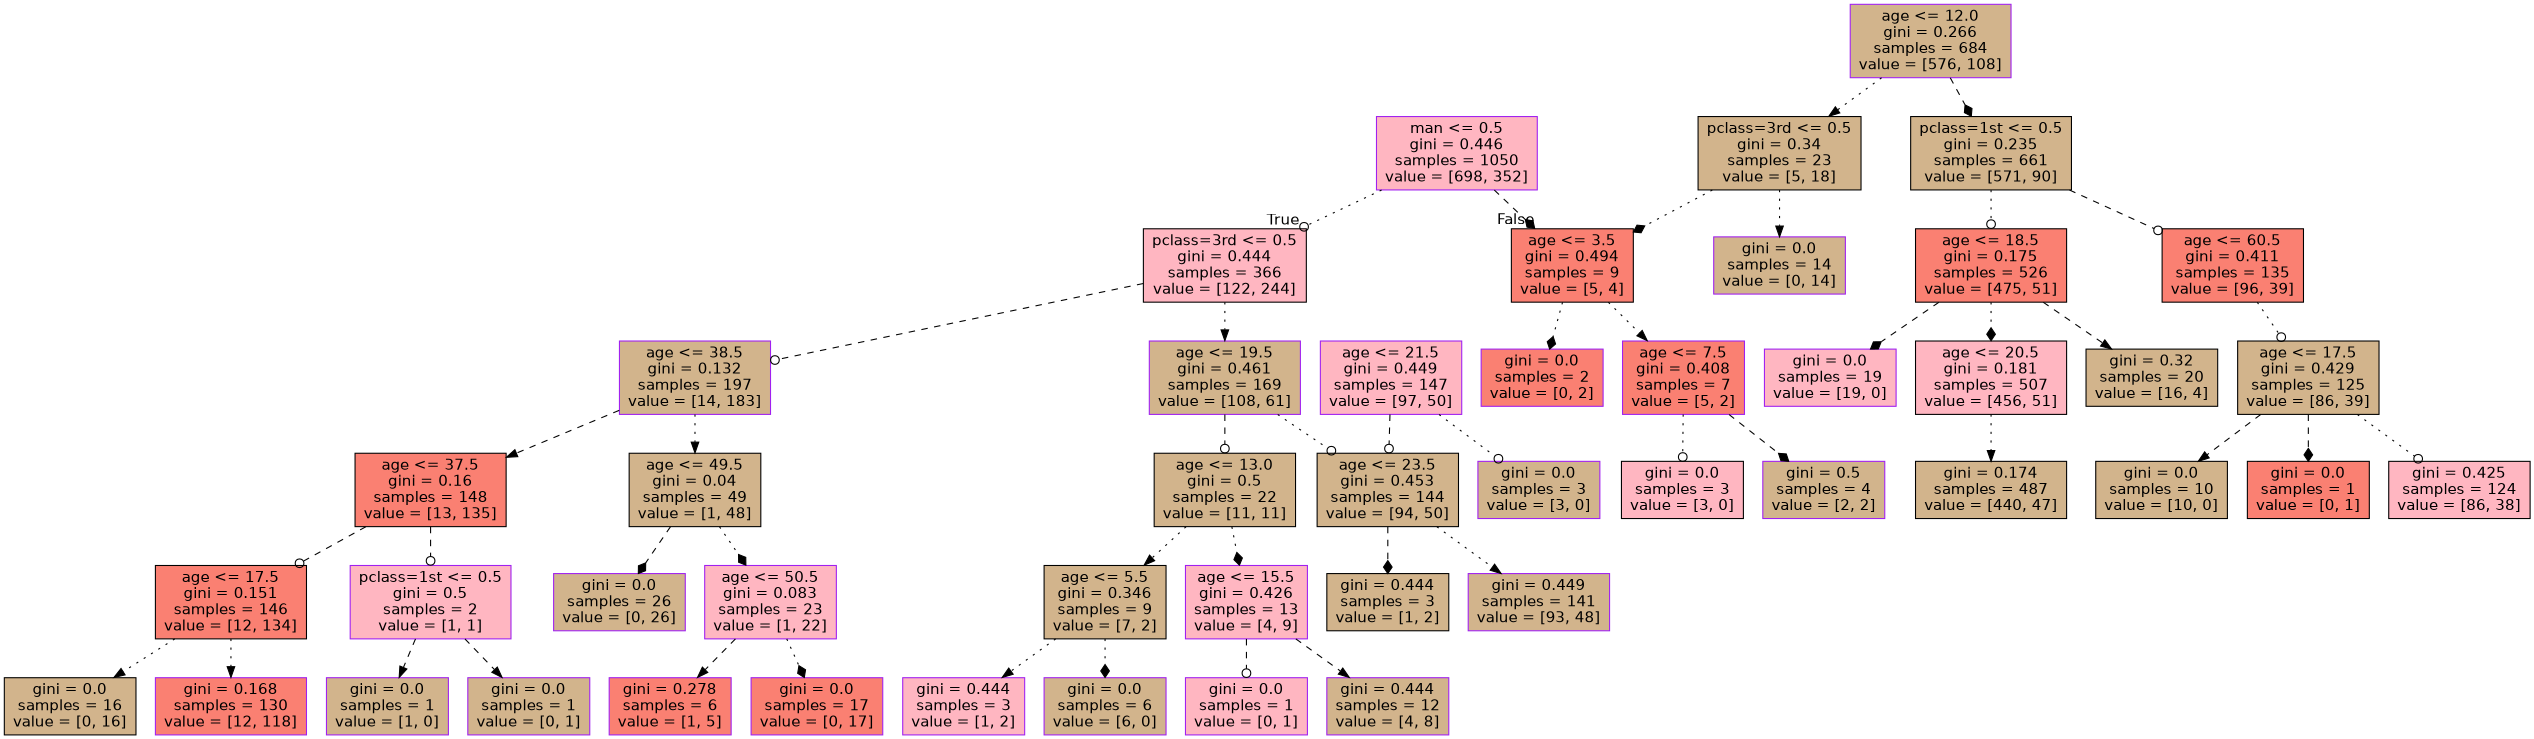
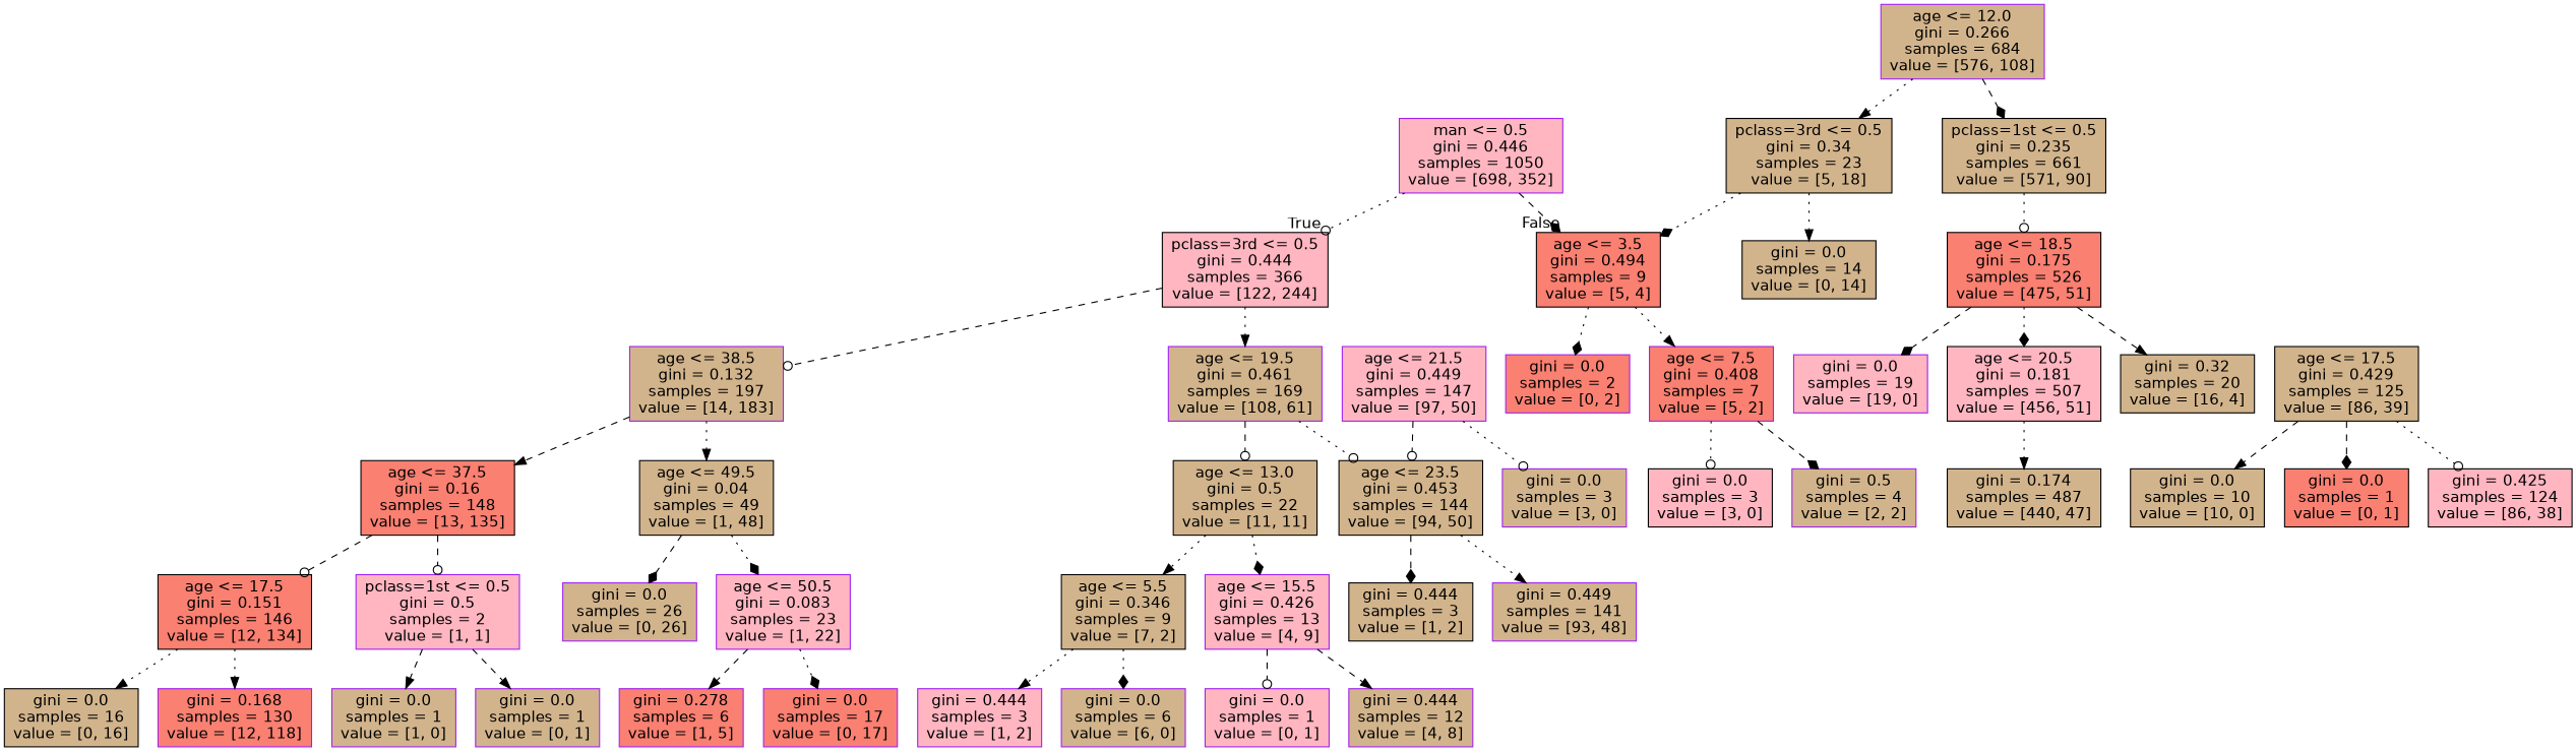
  digraph {
    node [color=purple fillcolor=tan fontname=helvetica shape=box style=filled]
    edge [arrowhead=normal fontname=helvetica style=dotted]
    n1 [fillcolor=lightpink label="man <= 0.5\ngini = 0.446\nsamples = 1050\nvalue = [698, 352]"]
    n2 [color=black fillcolor=lightpink label="pclass=3rd <= 0.5\ngini = 0.444\nsamples = 366\nvalue = [122, 244]"]
    n3 [color=black fillcolor=salmon label="age <= 3.5\ngini = 0.494\nsamples = 9\nvalue = [5, 4]"]
    n4 [label="age <= 38.5\ngini = 0.132\nsamples = 197\nvalue = [14, 183]"]
    n5 [label="age <= 19.5\ngini = 0.461\nsamples = 169\nvalue = [108, 61]"]
    n6 [label="age <= 12.0\ngini = 0.266\nsamples = 684\nvalue = [576, 108]"]
    n7 [color=black label="pclass=3rd <= 0.5\ngini = 0.34\nsamples = 23\nvalue = [5, 18]"]
    n8 [color=black label="pclass=1st <= 0.5\ngini = 0.235\nsamples = 661\nvalue = [571, 90]"]
    n9 [color=black fillcolor=salmon label="age <= 37.5\ngini = 0.16\nsamples = 148\nvalue = [13, 135]"]
    n10 [color=black label="age <= 49.5\ngini = 0.04\nsamples = 49\nvalue = [1, 48]"]
    n11 [color=black label="age <= 13.0\ngini = 0.5\nsamples = 22\nvalue = [11, 11]"]
    n12 [color=black label="age <= 23.5\ngini = 0.453\nsamples = 144\nvalue = [94, 50]"]
    n13 [color=black fillcolor=salmon label="age <= 17.5\ngini = 0.151\nsamples = 146\nvalue = [12, 134]"]
    n14 [fillcolor=lightpink label="pclass=1st <= 0.5\ngini = 0.5\nsamples = 2\nvalue = [1, 1]"]
    n15 [label="gini = 0.0\nsamples = 26\nvalue = [0, 26]"]
    n16 [fillcolor=lightpink label="age <= 50.5\ngini = 0.083\nsamples = 23\nvalue = [1, 22]"]
    n17 [color=black label="gini = 0.0\nsamples = 16\nvalue = [0, 16]"]
    n18 [fillcolor=salmon label="gini = 0.168\nsamples = 130\nvalue = [12, 118]"]
    n19 [label="gini = 0.0\nsamples = 1\nvalue = [1, 0]"]
    n20 [label="gini = 0.0\nsamples = 1\nvalue = [0, 1]"]
    n21 [fillcolor=salmon label="gini = 0.278\nsamples = 6\nvalue = [1, 5]"]
    n22 [fillcolor=salmon label="gini = 0.0\nsamples = 17\nvalue = [0, 17]"]
    n23 [color=black label="age <= 5.5\ngini = 0.346\nsamples = 9\nvalue = [7, 2]"]
    n24 [fillcolor=lightpink label="age <= 15.5\ngini = 0.426\nsamples = 13\nvalue = [4, 9]"]
    n25 [fillcolor=lightpink label="age <= 21.5\ngini = 0.449\nsamples = 147\nvalue = [97, 50]"]
    n26 [label="gini = 0.0\nsamples = 3\nvalue = [3, 0]"]
    n27 [fillcolor=lightpink label="gini = 0.444\nsamples = 3\nvalue = [1, 2]"]
    n28 [label="gini = 0.0\nsamples = 6\nvalue = [6, 0]"]
    n29 [fillcolor=lightpink label="gini = 0.0\nsamples = 1\nvalue = [0, 1]"]
    n30 [label="gini = 0.444\nsamples = 12\nvalue = [4, 8]"]
    n31 [color=black label="gini = 0.444\nsamples = 3\nvalue = [1, 2]"]
    n32 [label="gini = 0.449\nsamples = 141\nvalue = [93, 48]"]
-   n33 [label="gini = 0.0\nsamples = 14\nvalue = [0, 14]"]
+   n33 [color=black label="gini = 0.0\nsamples = 14\nvalue = [0, 14]"]
    n34 [color=black fillcolor=salmon label="age <= 18.5\ngini = 0.175\nsamples = 526\nvalue = [475, 51]"]
-   n35 [color=black fillcolor=salmon label="age <= 60.5\ngini = 0.411\nsamples = 135\nvalue = [96, 39]"]
    n36 [fillcolor=salmon label="gini = 0.0\nsamples = 2\nvalue = [0, 2]"]
    n37 [fillcolor=salmon label="age <= 7.5\ngini = 0.408\nsamples = 7\nvalue = [5, 2]"]
    n38 [color=black fillcolor=lightpink label="gini = 0.0\nsamples = 3\nvalue = [3, 0]"]
    n39 [label="gini = 0.5\nsamples = 4\nvalue = [2, 2]"]
    n40 [fillcolor=lightpink label="gini = 0.0\nsamples = 19\nvalue = [19, 0]"]
    n41 [color=black fillcolor=lightpink label="age <= 20.5\ngini = 0.181\nsamples = 507\nvalue = [456, 51]"]
    n42 [color=black label="gini = 0.32\nsamples = 20\nvalue = [16, 4]"]
    n43 [color=black label="age <= 17.5\ngini = 0.429\nsamples = 125\nvalue = [86, 39]"]
    n44 [color=black label="gini = 0.174\nsamples = 487\nvalue = [440, 47]"]
    n45 [color=black label="gini = 0.0\nsamples = 10\nvalue = [10, 0]"]
    n46 [color=black fillcolor=salmon label="gini = 0.0\nsamples = 1\nvalue = [0, 1]"]
    n47 [color=black fillcolor=lightpink label="gini = 0.425\nsamples = 124\nvalue = [86, 38]"]
    n1 -> n2 [arrowhead=odot headlabel=True labelangle=45 labeldistance=2.5]
    n1 -> n3 [arrowhead=diamond headlabel=False labelangle=-45 labeldistance=2.5 style=dashed]
    n2 -> n4 [arrowhead=odot style=dashed]
    n2 -> n5
    n3 -> n36 [arrowhead=diamond]
    n3 -> n37
    n4 -> n9 [style=dashed]
    n4 -> n10
    n5 -> n11 [arrowhead=odot style=dashed]
    n5 -> n12 [arrowhead=odot]
    n6 -> n7
    n6 -> n8 [arrowhead=diamond style=dashed]
    n7 -> n3 [arrowhead=diamond]
    n7 -> n33
    n8 -> n34 [arrowhead=odot]
-   n8 -> n35 [arrowhead=odot style=dashed]
    n9 -> n13 [arrowhead=odot style=dashed]
    n9 -> n14 [arrowhead=odot style=dashed]
    n10 -> n15 [arrowhead=diamond style=dashed]
    n10 -> n16 [arrowhead=diamond]
    n11 -> n23
    n11 -> n24 [arrowhead=diamond]
    n12 -> n31 [arrowhead=diamond style=dashed]
    n12 -> n32
    n13 -> n17
    n13 -> n18
    n14 -> n19 [style=dashed]
    n14 -> n20 [style=dashed]
    n16 -> n21 [style=dashed]
    n16 -> n22 [arrowhead=diamond]
    n23 -> n27
    n23 -> n28 [arrowhead=diamond]
    n24 -> n29 [arrowhead=odot style=dashed]
    n24 -> n30 [style=dashed]
    n25 -> n12 [arrowhead=odot style=dashed]
    n25 -> n26 [arrowhead=odot]
    n34 -> n40 [arrowhead=diamond style=dashed]
    n34 -> n41 [arrowhead=diamond]
    n34 -> n42 [style=dashed]
-   n35 -> n43 [arrowhead=odot]
    n37 -> n38 [arrowhead=odot]
    n37 -> n39 [arrowhead=diamond style=dashed]
    n41 -> n44
    n43 -> n45 [style=dashed]
    n43 -> n46 [arrowhead=diamond style=dashed]
    n43 -> n47 [arrowhead=odot]
  }
